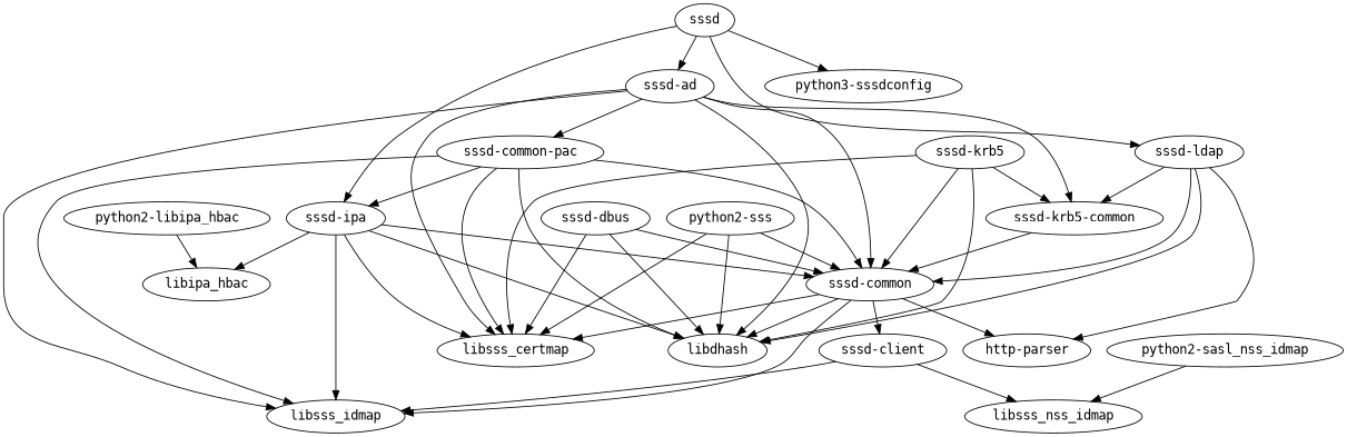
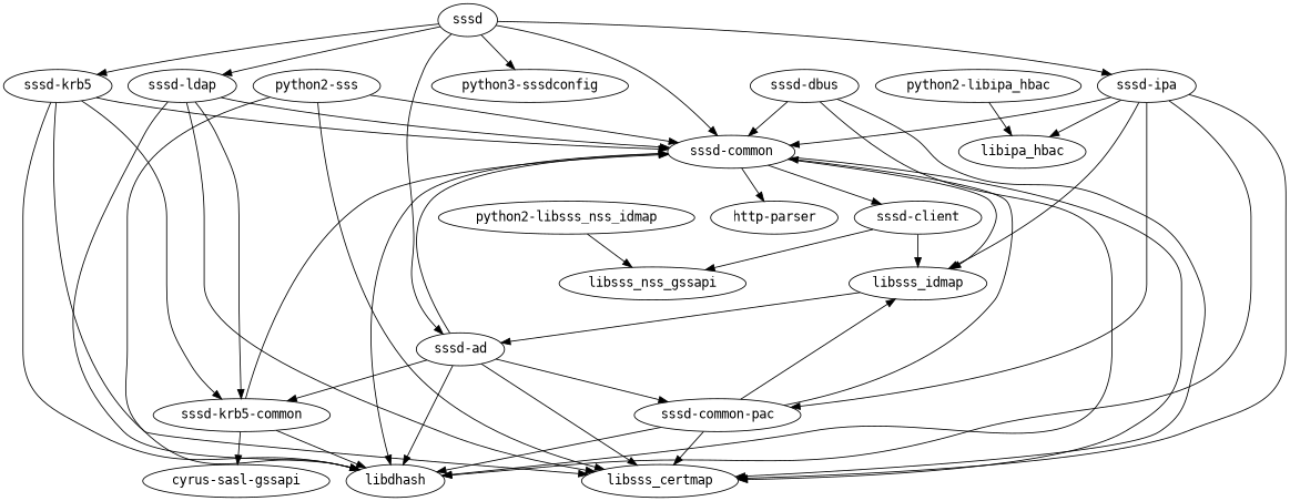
  strict digraph {
    fontname="DejaVu Sans Mono"
    node [fontname="DejaVu Sans Mono"]
    edge [fontname="DejaVu Sans Mono"]
    "python2-libipa_hbac"
    libipa_hbac
-   "python2-libsss_nss_idmap" [label="python2-sasl_nss_idmap"]
-   libsss_nss_idmap
+   "python2-libsss_nss_idmap"
+   libsss_nss_idmap [label=libsss_nss_gssapi]
    "python2-sss"
    libdhash
    libsss_certmap
    "sssd-common"
    libsss_idmap
    "sssd-client"
    "http-parser"
    "sssd-ad"
    "sssd-common-pac"
    "sssd-krb5-common"
+   "cyrus-sasl-gssapi"
    "sssd-dbus"
    "sssd-ipa"
    "sssd-krb5"
    "sssd-ldap"
    sssd
    "python3-sssdconfig"
    "python2-libipa_hbac" -> libipa_hbac
    "python2-libsss_nss_idmap" -> libsss_nss_idmap
    "python2-sss" -> libdhash
    "python2-sss" -> libsss_certmap
    "python2-sss" -> "sssd-common"
    "sssd-common" -> libdhash
    "sssd-common" -> libsss_certmap
    "sssd-common" -> libsss_idmap
    "sssd-common" -> "sssd-client"
    "sssd-common" -> "http-parser"
    "sssd-client" -> libsss_nss_idmap
    "sssd-client" -> libsss_idmap
    "sssd-ad" -> libdhash
    "sssd-ad" -> libsss_certmap
    "sssd-ad" -> "sssd-common"
-   "sssd-ad" -> libsss_idmap
+   libsss_idmap -> "sssd-ad"
    "sssd-ad" -> "sssd-common-pac"
    "sssd-ad" -> "sssd-krb5-common"
    "sssd-common-pac" -> libdhash
    "sssd-common-pac" -> libsss_certmap
    "sssd-common-pac" -> "sssd-common"
    "sssd-common-pac" -> libsss_idmap
+   "sssd-krb5-common" -> libdhash
    "sssd-krb5-common" -> "sssd-common"
+   "sssd-krb5-common" -> "cyrus-sasl-gssapi"
    "sssd-dbus" -> libdhash
    "sssd-dbus" -> libsss_certmap
    "sssd-dbus" -> "sssd-common"
    "sssd-ipa" -> libipa_hbac
    "sssd-ipa" -> libdhash
    "sssd-ipa" -> libsss_certmap
    "sssd-ipa" -> "sssd-common"
    "sssd-ipa" -> libsss_idmap
-   "sssd-common-pac" -> "sssd-ipa"
+   "sssd-ipa" -> "sssd-common-pac"
    "sssd-krb5" -> libdhash
    "sssd-krb5" -> libsss_certmap
    "sssd-krb5" -> "sssd-common"
    "sssd-krb5" -> "sssd-krb5-common"
    "sssd-ldap" -> libdhash
-   "sssd-ldap" -> "http-parser"
+   "sssd-ldap" -> libsss_certmap
    "sssd-ldap" -> "sssd-common"
    "sssd-ldap" -> "sssd-krb5-common"
+   sssd -> "sssd-common"
    sssd -> "sssd-ad"
    sssd -> "sssd-ipa"
+   sssd -> "sssd-krb5"
    sssd -> "sssd-ldap"
    sssd -> "python3-sssdconfig"
  }
